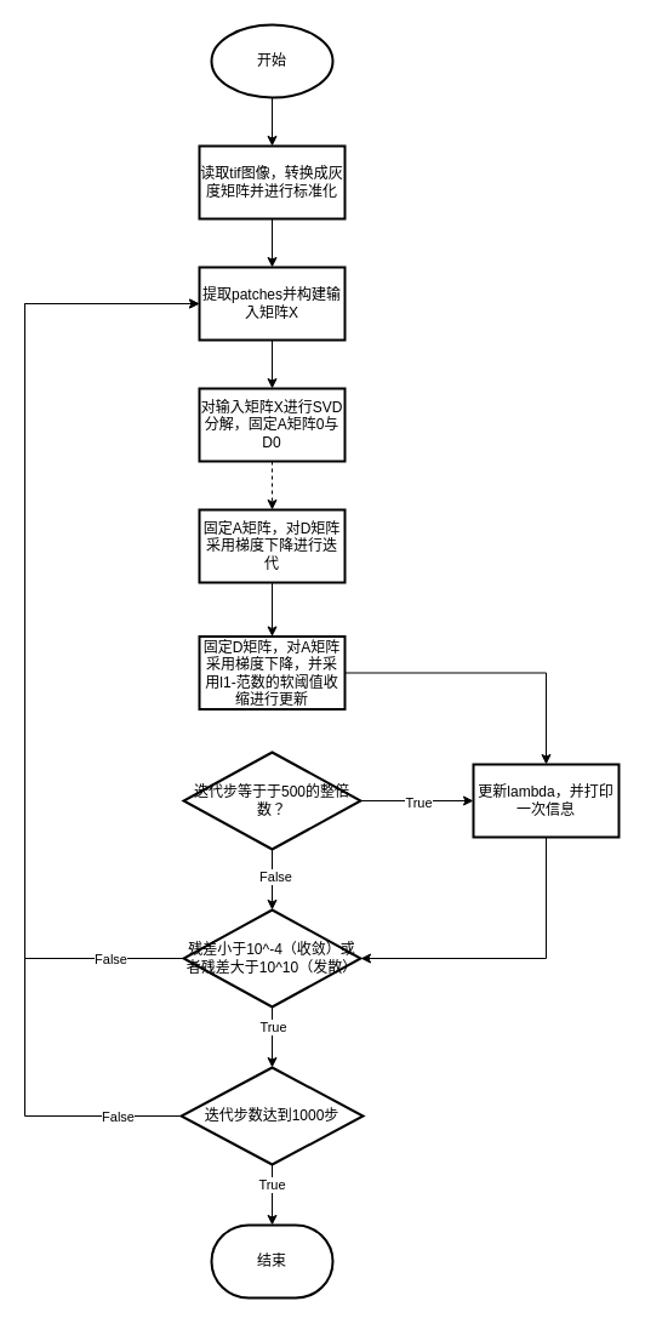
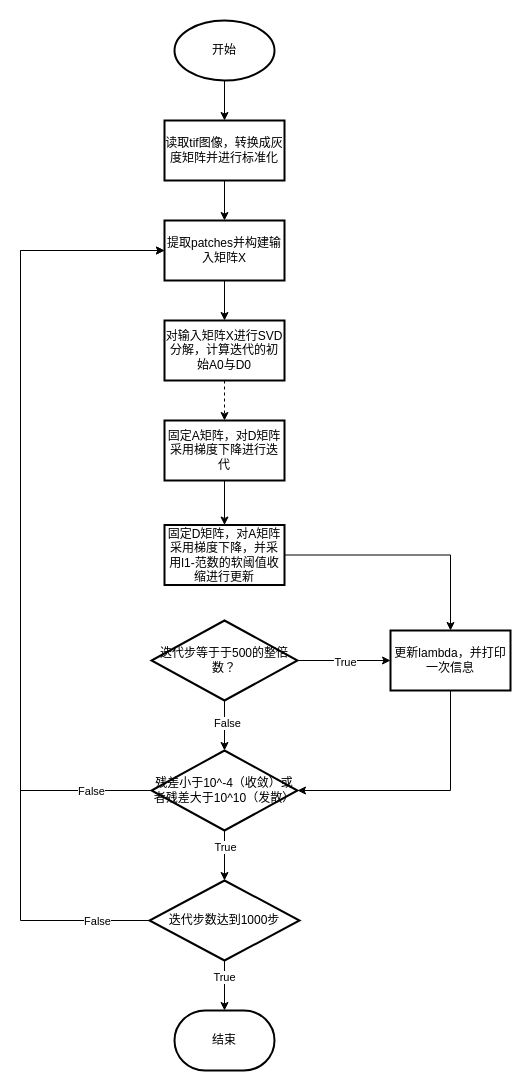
  <mxCell id="0" />
  <mxCell id="1" parent="0" />
  <mxCell id="2" value="" style="edgeStyle=orthogonalEdgeStyle;rounded=0;orthogonalLoop=1;jettySize=auto;html=1;" edge="1" parent="1" source="3" target="5"><mxGeometry relative="1" as="geometry" /></mxCell>
  <mxCell id="3" value="开始" style="strokeWidth=2;html=1;shape=mxgraph.flowchart.start_1;whiteSpace=wrap;" vertex="1" parent="1"><mxGeometry x="174" y="20" width="100" height="60" as="geometry" /></mxCell>
  <mxCell id="4" value="" style="edgeStyle=orthogonalEdgeStyle;rounded=0;orthogonalLoop=1;jettySize=auto;html=1;" edge="1" parent="1" source="5" target="7"><mxGeometry relative="1" as="geometry" /></mxCell>
  <mxCell id="5" value="读取tif图像，转换成灰度矩阵并进行标准化" style="whiteSpace=wrap;html=1;strokeWidth=2;" vertex="1" parent="1"><mxGeometry x="164" y="120" width="120" height="60" as="geometry" /></mxCell>
  <mxCell id="6" value="" style="edgeStyle=orthogonalEdgeStyle;rounded=0;orthogonalLoop=1;jettySize=auto;html=1;" edge="1" parent="1" source="7" target="9"><mxGeometry relative="1" as="geometry" /></mxCell>
  <mxCell id="7" value="提取patches并构建输入矩阵X" style="whiteSpace=wrap;html=1;strokeWidth=2;" vertex="1" parent="1"><mxGeometry x="164" y="220" width="120" height="60" as="geometry" /></mxCell>
  <mxCell id="8" value="" style="edgeStyle=orthogonalEdgeStyle;rounded=0;orthogonalLoop=1;jettySize=auto;html=1;dashed=1;" edge="1" parent="1" source="9" target="11"><mxGeometry relative="1" as="geometry" /></mxCell>
- <mxCell id="9" value="对输入矩阵X进行SVD分解，固定A矩阵0与D0" style="whiteSpace=wrap;html=1;strokeWidth=2;" vertex="1" parent="1"><mxGeometry x="164" y="320" width="120" height="60" as="geometry" /></mxCell>
+ <mxCell id="9" value="对输入矩阵X进行SVD分解，计算迭代的初始A0与D0" style="whiteSpace=wrap;html=1;strokeWidth=2;" vertex="1" parent="1"><mxGeometry x="164" y="320" width="120" height="60" as="geometry" /></mxCell>
  <mxCell id="10" value="" style="edgeStyle=orthogonalEdgeStyle;rounded=0;orthogonalLoop=1;jettySize=auto;html=1;" edge="1" parent="1" source="11" target="13"><mxGeometry relative="1" as="geometry" /></mxCell>
  <mxCell id="11" value="固定A矩阵，对D矩阵采用梯度下降进行迭代" style="whiteSpace=wrap;html=1;strokeWidth=2;" vertex="1" parent="1"><mxGeometry x="164" y="420" width="120" height="60" as="geometry" /></mxCell>
  <mxCell id="12" value="" style="edgeStyle=orthogonalEdgeStyle;rounded=0;orthogonalLoop=1;jettySize=auto;html=1;" edge="1" parent="1" source="13" target="20"><mxGeometry relative="1" as="geometry" /></mxCell>
  <mxCell id="13" value="固定D矩阵，对A矩阵采用梯度下降，并采用l1-范数的软阈值收缩进行更新" style="whiteSpace=wrap;html=1;strokeWidth=2;" vertex="1" parent="1"><mxGeometry x="164" y="524.5" width="120" height="60" as="geometry" /></mxCell>
  <mxCell id="14" value="" style="edgeStyle=orthogonalEdgeStyle;rounded=0;orthogonalLoop=1;jettySize=auto;html=1;" edge="1" parent="1" source="18" target="20"><mxGeometry relative="1" as="geometry" /></mxCell>
  <mxCell id="15" value="True" style="edgeLabel;html=1;align=center;verticalAlign=middle;resizable=0;points=[];" vertex="1" connectable="0" parent="14"><mxGeometry x="0.011" y="-1" relative="1" as="geometry"><mxPoint as="offset" /></mxGeometry></mxCell>
  <mxCell id="16" value="" style="edgeStyle=orthogonalEdgeStyle;rounded=0;orthogonalLoop=1;jettySize=auto;html=1;" edge="1" parent="1" source="18" target="25"><mxGeometry relative="1" as="geometry" /></mxCell>
  <mxCell id="17" value="False" style="edgeLabel;html=1;align=center;verticalAlign=middle;resizable=0;points=[];" vertex="1" connectable="0" parent="16"><mxGeometry x="-0.114" y="2" relative="1" as="geometry"><mxPoint as="offset" /></mxGeometry></mxCell>
  <mxCell id="18" value="迭代步等于于500的整倍数？" style="rhombus;whiteSpace=wrap;html=1;strokeWidth=2;" vertex="1" parent="1"><mxGeometry x="151" y="620" width="146" height="80" as="geometry" /></mxCell>
  <mxCell id="19" style="edgeStyle=orthogonalEdgeStyle;rounded=0;orthogonalLoop=1;jettySize=auto;html=1;exitX=0.5;exitY=1;exitDx=0;exitDy=0;entryX=1;entryY=0.5;entryDx=0;entryDy=0;" edge="1" parent="1" source="20" target="25"><mxGeometry relative="1" as="geometry"><mxPoint x="284" y="820" as="targetPoint" /></mxGeometry></mxCell>
  <mxCell id="20" value="更新lambda，并打印一次信息" style="whiteSpace=wrap;html=1;strokeWidth=2;" vertex="1" parent="1"><mxGeometry x="390" y="630" width="120" height="60" as="geometry" /></mxCell>
  <mxCell id="21" value="" style="edgeStyle=orthogonalEdgeStyle;rounded=0;orthogonalLoop=1;jettySize=auto;html=1;" edge="1" parent="1" source="25" target="30"><mxGeometry relative="1" as="geometry" /></mxCell>
  <mxCell id="22" value="True" style="edgeLabel;html=1;align=center;verticalAlign=middle;resizable=0;points=[];" vertex="1" connectable="0" parent="21"><mxGeometry x="-0.343" relative="1" as="geometry"><mxPoint as="offset" /></mxGeometry></mxCell>
  <mxCell id="23" style="edgeStyle=orthogonalEdgeStyle;rounded=0;orthogonalLoop=1;jettySize=auto;html=1;exitX=0;exitY=0.5;exitDx=0;exitDy=0;entryX=0;entryY=0.5;entryDx=0;entryDy=0;" edge="1" parent="1" source="25" target="7"><mxGeometry relative="1" as="geometry"><mxPoint x="40" y="250" as="targetPoint" /><Array as="points"><mxPoint x="20" y="790" /><mxPoint x="20" y="250" /></Array></mxGeometry></mxCell>
  <mxCell id="24" value="False" style="edgeLabel;html=1;align=center;verticalAlign=middle;resizable=0;points=[];" vertex="1" connectable="0" parent="23"><mxGeometry x="-0.868" y="5" relative="1" as="geometry"><mxPoint x="-7" y="-5" as="offset" /></mxGeometry></mxCell>
  <mxCell id="25" value="残差小于10^-4（收敛）或者残差大于10^10（发散）" style="rhombus;whiteSpace=wrap;html=1;strokeWidth=2;" vertex="1" parent="1"><mxGeometry x="151" y="750" width="146" height="80" as="geometry" /></mxCell>
  <mxCell id="26" value="" style="edgeStyle=orthogonalEdgeStyle;rounded=0;orthogonalLoop=1;jettySize=auto;html=1;" edge="1" parent="1" source="30" target="31"><mxGeometry relative="1" as="geometry" /></mxCell>
  <mxCell id="27" value="True" style="edgeLabel;html=1;align=center;verticalAlign=middle;resizable=0;points=[];" vertex="1" connectable="0" parent="26"><mxGeometry x="-0.35" y="-1" relative="1" as="geometry"><mxPoint as="offset" /></mxGeometry></mxCell>
  <mxCell id="28" style="edgeStyle=orthogonalEdgeStyle;rounded=0;orthogonalLoop=1;jettySize=auto;html=1;exitX=0;exitY=0.5;exitDx=0;exitDy=0;entryX=0;entryY=0.5;entryDx=0;entryDy=0;" edge="1" parent="1" source="30" target="7"><mxGeometry relative="1" as="geometry"><Array as="points"><mxPoint x="20" y="920" /><mxPoint x="20" y="250" /></Array></mxGeometry></mxCell>
  <mxCell id="29" value="False" style="edgeLabel;html=1;align=center;verticalAlign=middle;resizable=0;points=[];" vertex="1" connectable="0" parent="28"><mxGeometry x="-0.888" relative="1" as="geometry"><mxPoint as="offset" /></mxGeometry></mxCell>
  <mxCell id="30" value="迭代步数达到1000步" style="rhombus;whiteSpace=wrap;html=1;strokeWidth=2;" vertex="1" parent="1"><mxGeometry x="149" y="880" width="150" height="80" as="geometry" /></mxCell>
  <mxCell id="31" value="结束" style="strokeWidth=2;html=1;shape=mxgraph.flowchart.terminator;whiteSpace=wrap;" vertex="1" parent="1"><mxGeometry x="174" y="1010" width="100" height="60" as="geometry" /></mxCell>
